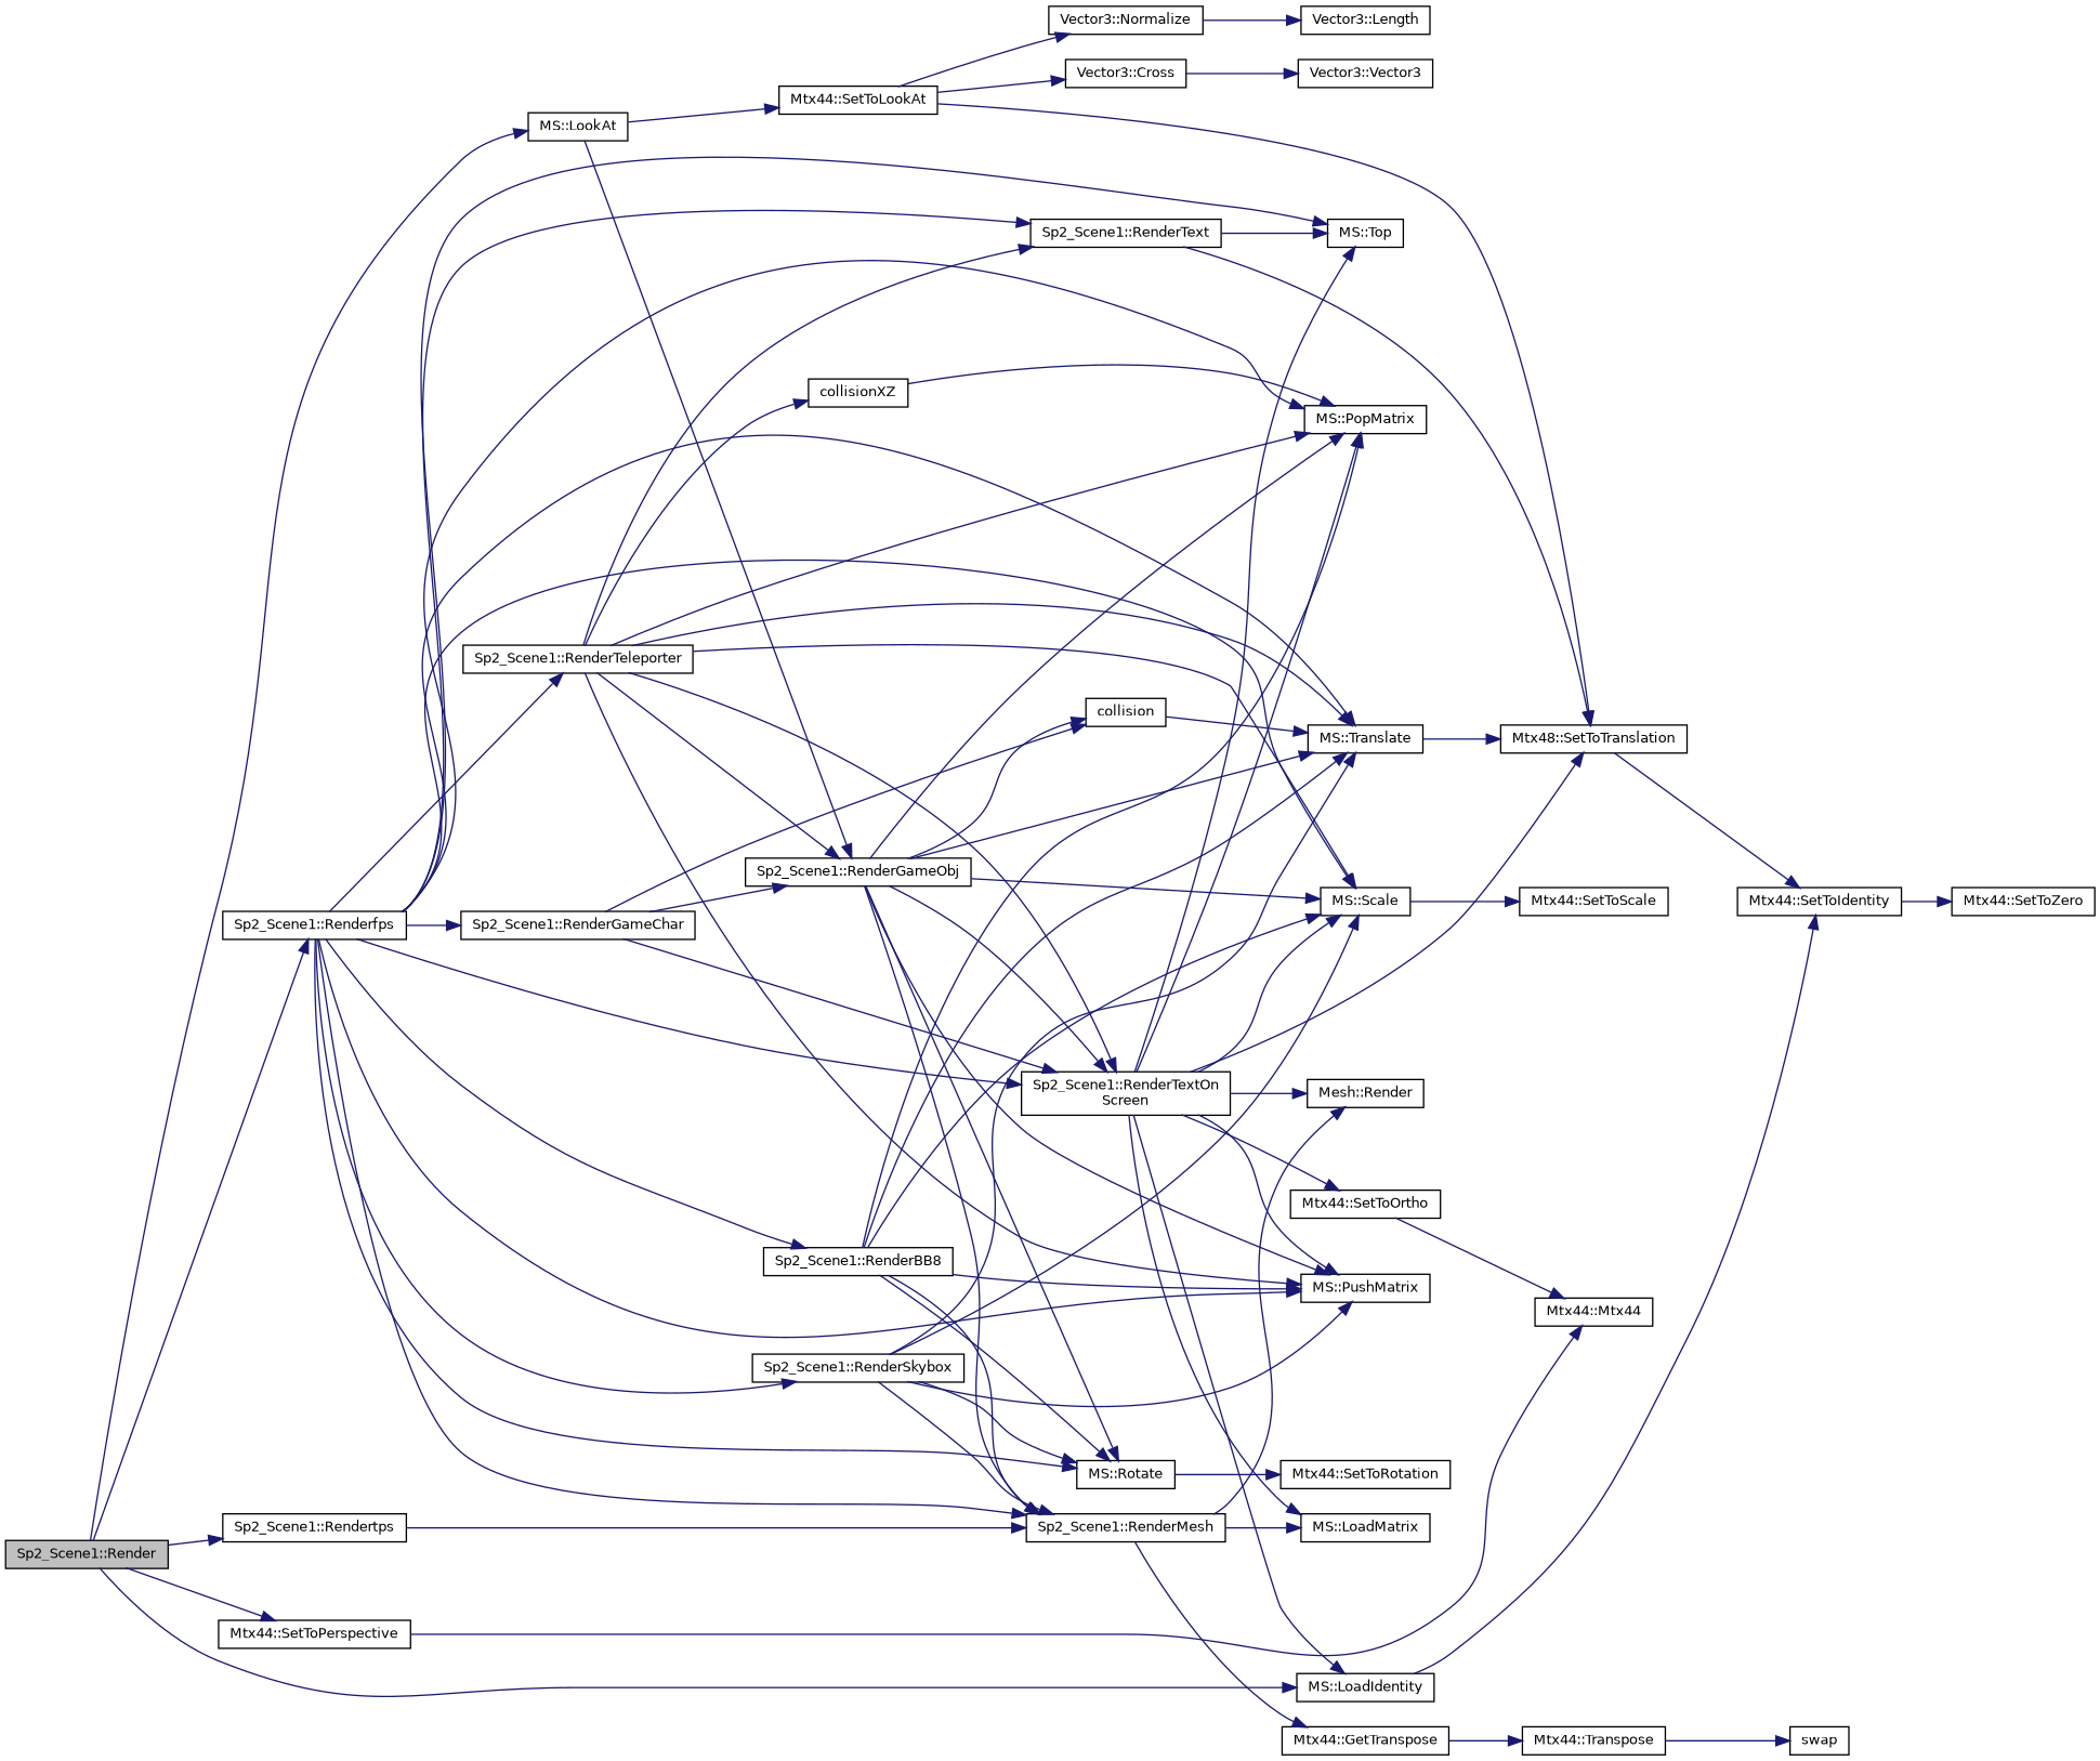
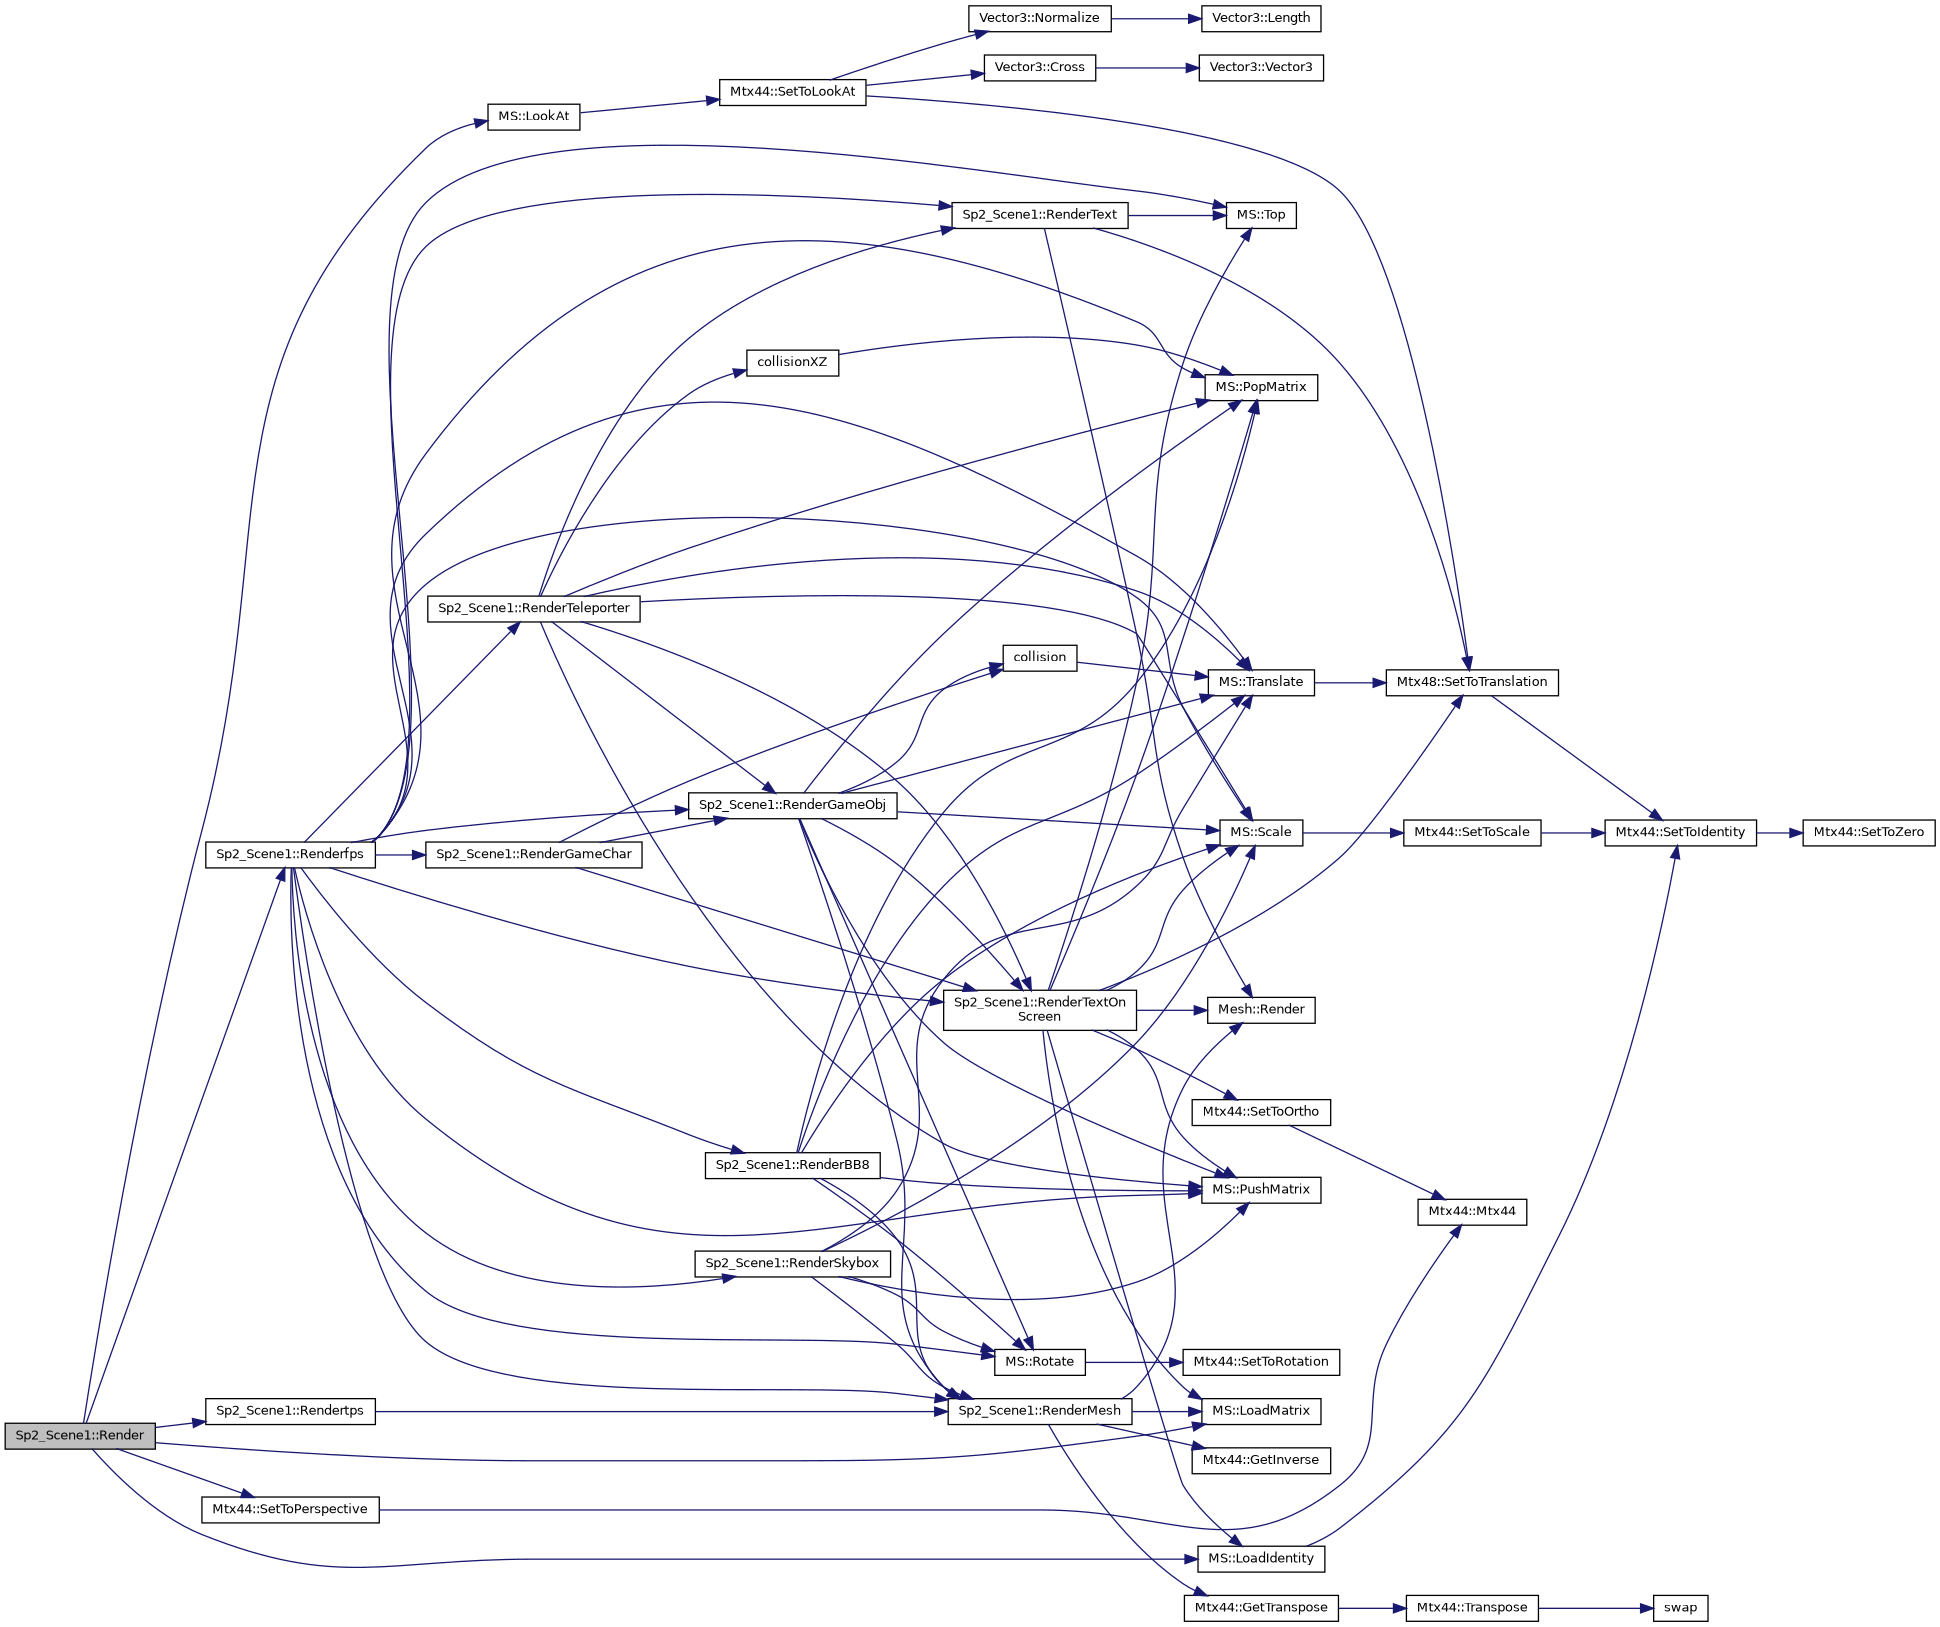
  digraph {
    rankdir=LR
    node [color=black fontname=Helvetica fontsize=10 shape=record]
    edge [color=midnightblue fontname=Helvetica fontsize=10 labelfontname=Helvetica labelfontsize=10 style=solid]
    n1 [fillcolor=grey75 fontcolor=black height=0.2 label="Sp2_Scene1::Render" style=filled width=0.4]
    n2 [height=0.2 label="MS::LoadIdentity" width=0.4]
    n3 [height=0.2 label="MS::LoadMatrix" width=0.4]
    n4 [height=0.2 label="MS::LookAt" width=0.4]
    n5 [height=0.2 label="Sp2_Scene1::Renderfps" width=0.4]
    n6 [height=0.2 label="Sp2_Scene1::Rendertps" width=0.4]
    n7 [height=0.2 label="Mtx44::SetToPerspective" width=0.4]
    n8 [height=0.2 label="Mtx44::SetToIdentity" width=0.4]
    n9 [height=0.2 label="Mtx44::SetToLookAt" width=0.4]
    n10 [height=0.2 label="MS::Top" width=0.4]
    n11 [height=0.2 label="MS::PushMatrix" width=0.4]
    n12 [height=0.2 label="MS::Translate" width=0.4]
    n13 [height=0.2 label="Sp2_Scene1::RenderMesh" width=0.4]
    n14 [height=0.2 label="MS::PopMatrix" width=0.4]
    n15 [height=0.2 label="Sp2_Scene1::RenderSkybox" width=0.4]
    n16 [height=0.2 label="MS::Scale" width=0.4]
    n17 [height=0.2 label="MS::Rotate" width=0.4]
    n18 [height=0.2 label="Sp2_Scene1::RenderGameObj" width=0.4]
    n19 [height=0.2 label="Sp2_Scene1::RenderTextOn\lScreen" width=0.4]
    n20 [height=0.2 label="Sp2_Scene1::RenderBB8" width=0.4]
    n21 [height=0.2 label="Sp2_Scene1::RenderGameChar" width=0.4]
    n22 [height=0.2 label="Sp2_Scene1::RenderText" width=0.4]
    n23 [height=0.2 label="Sp2_Scene1::RenderTeleporter" width=0.4]
    n24 [height=0.2 label="Mtx44::Mtx44" width=0.4]
    n25 [height=0.2 label="Mtx44::SetToZero" width=0.4]
    n26 [height=0.2 label="Vector3::Cross" width=0.4]
    n27 [height=0.2 label="Vector3::Normalize" width=0.4]
    n28 [height=0.2 label="Mtx48::SetToTranslation" width=0.4]
    n29 [height=0.2 label="Vector3::Vector3" width=0.4]
    n30 [height=0.2 label="Vector3::Length" width=0.4]
+   n31 [height=0.2 label="Mtx44::GetInverse" width=0.4]
    n32 [height=0.2 label="Mtx44::GetTranspose" width=0.4]
    n33 [height=0.2 label="Mesh::Render" width=0.4]
    n34 [height=0.2 label="Mtx44::SetToScale" width=0.4]
    n35 [height=0.2 label="Mtx44::SetToRotation" width=0.4]
    n36 [height=0.2 label=collision width=0.4]
    n37 [height=0.2 label="Mtx44::SetToOrtho" width=0.4]
    n38 [height=0.2 label=collisionXZ width=0.4]
    n39 [height=0.2 label="Mtx44::Transpose" width=0.4]
    n40 [height=0.2 label=swap width=0.4]
    n1 -> n2
+   n1 -> n3
    n1 -> n4
    n1 -> n5
    n1 -> n6
    n1 -> n7
    n2 -> n8
    n4 -> n9
    n5 -> n10
    n5 -> n11
    n5 -> n12
    n5 -> n13
    n5 -> n14
    n5 -> n15
    n5 -> n16
    n5 -> n17
-   n4 -> n18
+   n5 -> n18
    n5 -> n19
    n5 -> n20
    n5 -> n21
    n5 -> n22
    n5 -> n23
    n6 -> n13
    n7 -> n24
    n8 -> n25
    n9 -> n26
    n9 -> n27
    n9 -> n28
    n12 -> n28
    n13 -> n3
+   n13 -> n31
    n13 -> n32
    n13 -> n33
    n15 -> n11
    n15 -> n12
    n15 -> n13
    n15 -> n16
    n15 -> n17
    n16 -> n34
    n17 -> n35
    n18 -> n11
    n18 -> n12
    n18 -> n13
    n18 -> n14
    n18 -> n16
    n18 -> n17
    n18 -> n19
    n18 -> n36
    n19 -> n2
    n19 -> n3
    n19 -> n10
    n19 -> n11
    n19 -> n14
    n19 -> n16
    n19 -> n28
    n19 -> n33
    n19 -> n37
    n20 -> n11
    n20 -> n12
    n20 -> n13
    n20 -> n14
    n20 -> n16
    n20 -> n17
    n21 -> n18
    n21 -> n19
    n21 -> n36
    n22 -> n10
    n22 -> n28
+   n22 -> n33
    n23 -> n11
    n23 -> n12
    n23 -> n14
    n23 -> n16
    n23 -> n18
    n23 -> n19
    n23 -> n22
    n23 -> n38
    n26 -> n29
    n27 -> n30
    n28 -> n8
    n32 -> n39
+   n34 -> n8
    n36 -> n12
    n37 -> n24
    n38 -> n14
    n39 -> n40
  }
